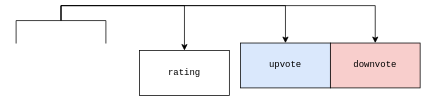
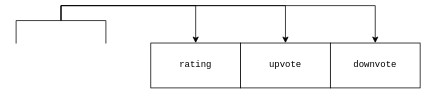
  <mxCell id="0" />
  <mxCell id="1" parent="0" />
- <mxCell id="2" value="rating" style="rounded=0;whiteSpace=wrap;html=1;fontFamily=Courier New;labelBackgroundColor=none;" vertex="1" parent="1"><mxGeometry x="185" y="60" width="120" height="60" as="geometry" /></mxCell>
- <mxCell id="3" value="upvote" style="rounded=0;whiteSpace=wrap;html=1;fontFamily=Courier New;labelBackgroundColor=none;fillColor=#dae8fc;" vertex="1" parent="1"><mxGeometry x="320" y="50" width="120" height="60" as="geometry" /></mxCell>
- <mxCell id="4" value="downvote" style="rounded=0;whiteSpace=wrap;html=1;fontFamily=Courier New;labelBackgroundColor=none;fillColor=#f8cecc;" vertex="1" parent="1"><mxGeometry x="440" y="50" width="120" height="60" as="geometry" /></mxCell>
+ <mxCell id="2" value="rating" style="rounded=0;whiteSpace=wrap;html=1;fontFamily=Courier New;labelBackgroundColor=none;" vertex="1" parent="1"><mxGeometry x="200" y="50" width="120" height="60" as="geometry" /></mxCell>
+ <mxCell id="3" value="upvote" style="rounded=0;whiteSpace=wrap;html=1;fontFamily=Courier New;labelBackgroundColor=none;" vertex="1" parent="1"><mxGeometry x="320" y="50" width="120" height="60" as="geometry" /></mxCell>
+ <mxCell id="4" value="downvote" style="rounded=0;whiteSpace=wrap;html=1;fontFamily=Courier New;labelBackgroundColor=none;" vertex="1" parent="1"><mxGeometry x="440" y="50" width="120" height="60" as="geometry" /></mxCell>
  <mxCell id="5" style="edgeStyle=orthogonalEdgeStyle;rounded=0;orthogonalLoop=1;jettySize=auto;html=1;exitX=0.5;exitY=1;exitDx=0;exitDy=0;entryX=0.5;entryY=0;entryDx=0;entryDy=0;" edge="1" parent="1" source="8" target="2"><mxGeometry relative="1" as="geometry" /></mxCell>
  <mxCell id="6" style="edgeStyle=orthogonalEdgeStyle;rounded=0;orthogonalLoop=1;jettySize=auto;html=1;exitX=0.5;exitY=1;exitDx=0;exitDy=0;entryX=0.5;entryY=0;entryDx=0;entryDy=0;" edge="1" parent="1" source="8" target="3"><mxGeometry relative="1" as="geometry" /></mxCell>
  <mxCell id="7" style="edgeStyle=orthogonalEdgeStyle;rounded=0;orthogonalLoop=1;jettySize=auto;html=1;exitX=0.5;exitY=1;exitDx=0;exitDy=0;entryX=0.5;entryY=0;entryDx=0;entryDy=0;" edge="1" parent="1" source="8" target="4"><mxGeometry relative="1" as="geometry" /></mxCell>
  <mxCell id="8" value="" style="shape=partialRectangle;whiteSpace=wrap;html=1;bottom=1;right=1;left=1;top=0;fillColor=none;routingCenterX=-0.5;direction=west;" vertex="1" parent="1"><mxGeometry x="20" y="20" width="120" height="30" as="geometry" /></mxCell>
